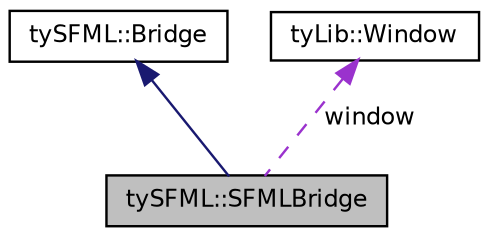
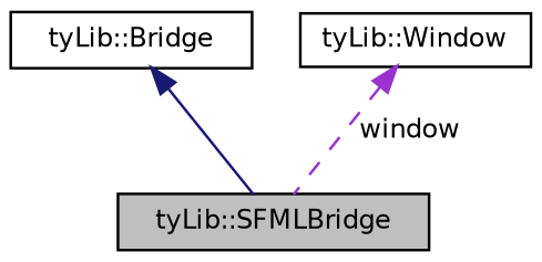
  digraph {
    node [color=black fillcolor=white fontname=Helvetica fontsize=10 shape=record style=filled]
    edge [dir=back fontname=Helvetica fontsize=10 labelfontname=Helvetica labelfontsize=10]
-   n1 [fillcolor=grey75 fontcolor=black height=0.2 label="tySFML::SFMLBridge" width=0.4]
-   n2 [height=0.2 label="tySFML::Bridge" width=0.4]
+   n1 [fillcolor=grey75 fontcolor=black height=0.2 label="tyLib::SFMLBridge" width=0.4]
+   n2 [height=0.2 label="tyLib::Bridge" width=0.4]
    n3 [height=0.2 label="tyLib::Window" width=0.4]
    n2 -> n1 [color=midnightblue style=solid]
    n3 -> n1 [color=darkorchid3 label=" window" style=dashed]
  }
